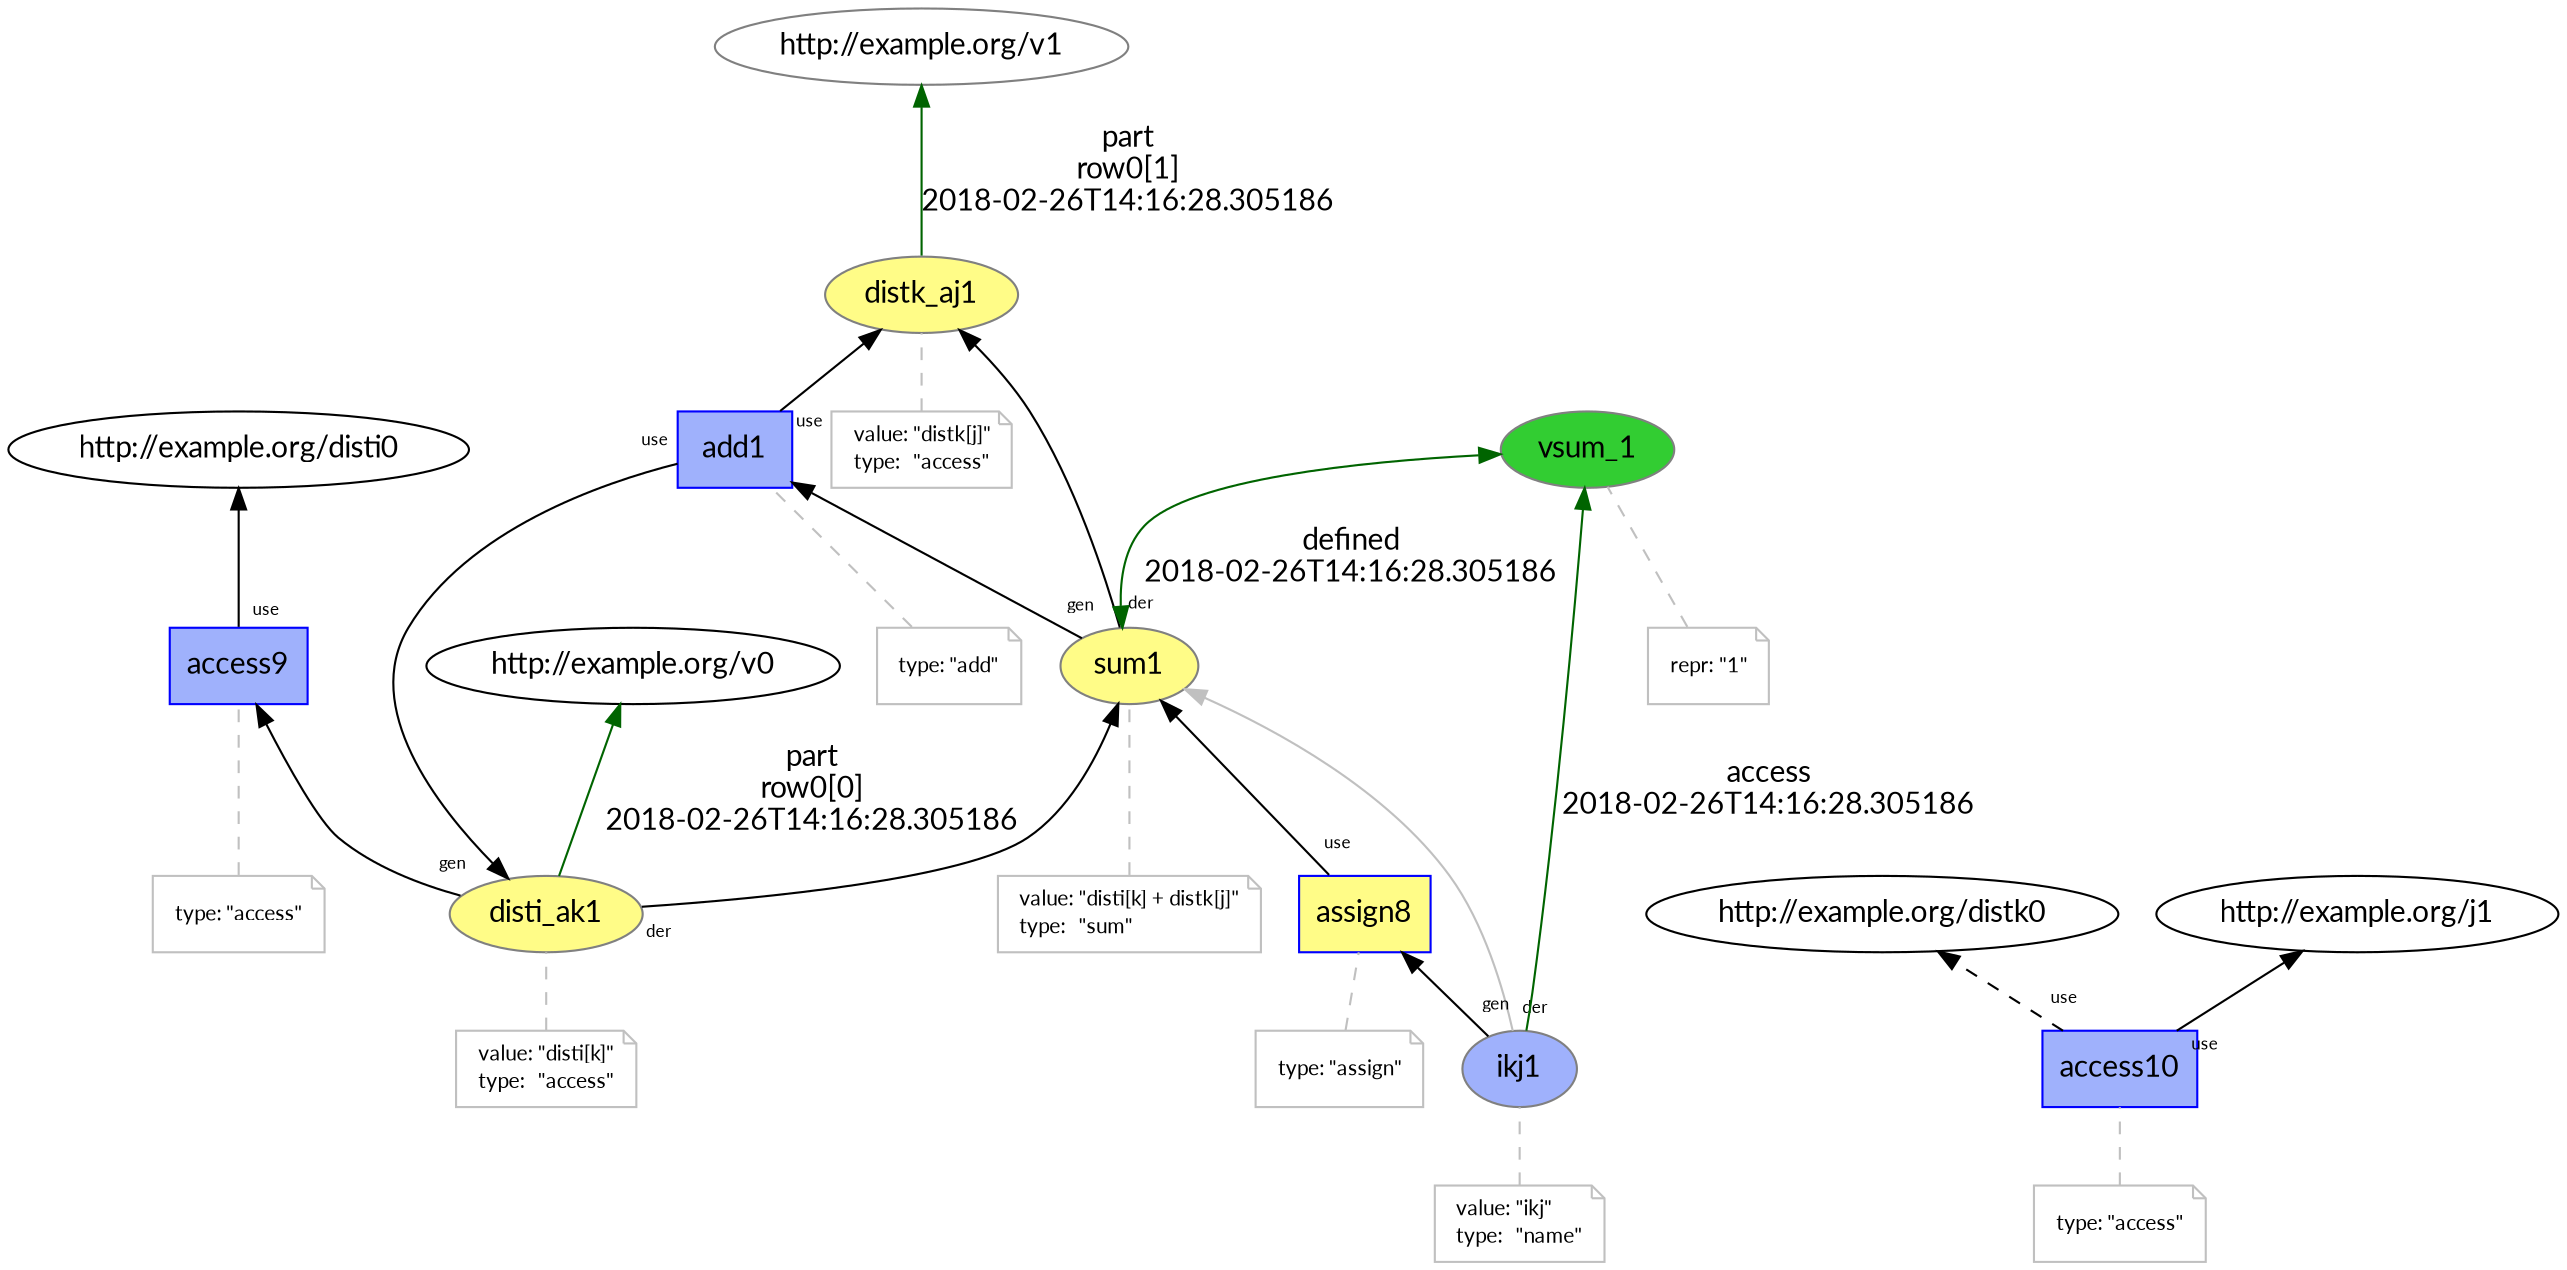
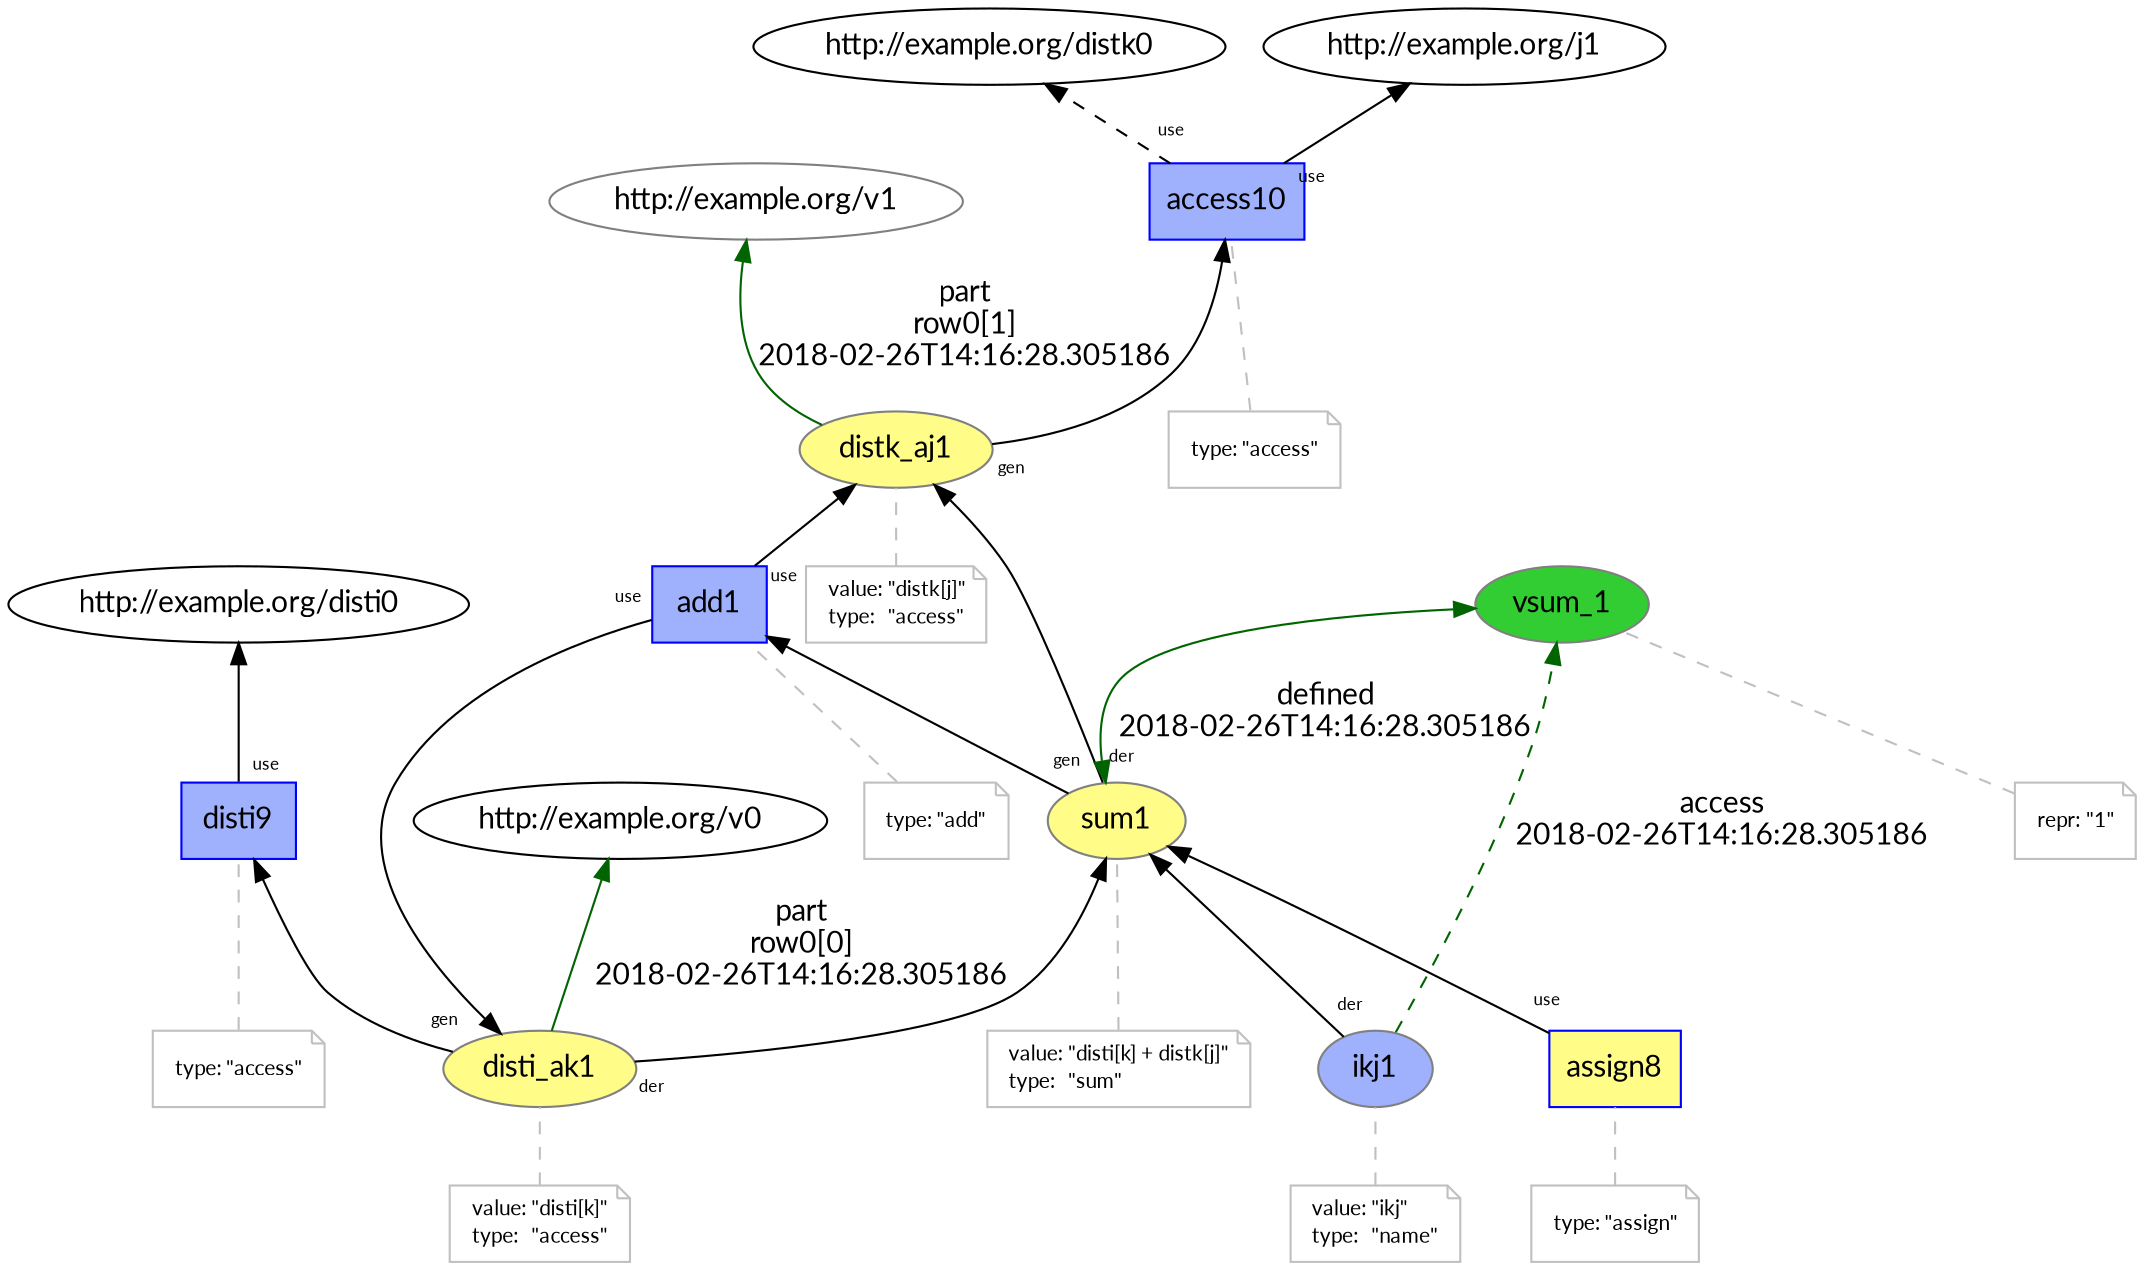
  digraph {
    fontname=Lato
    rankdir=BT
    node [color=gray fontname=Lato]
    edge [fontname=Lato labelangle=60.0 labeldistance=1.5 labelfontsize=8 rotation=20]
    n1 [color="#808080" fillcolor="#FFFC87" label=disti_ak1 style=filled]
    "http://example.org/v0" [color=""]
-   n3 [color="#0000FF" fillcolor="#9FB1FC" label=access9 shape=polygon sides=4 style=filled]
+   n3 [color="#0000FF" fillcolor="#9FB1FC" label=disti9 shape=polygon sides=4 style=filled]
    n4 [color="#808080" fillcolor="#FFFC87" label=sum1 style=filled]
    "http://example.org/disti0" [color=""]
    n6 [fontcolor=black fontsize=10 label=<<TABLE cellpadding="0" border="0"> 	<TR> 	    <TD align="left">value:</TD> 	    <TD align="left">&quot;disti[k]&quot;</TD> 	</TR> 	<TR> 	    <TD align="left">type:</TD> 	    <TD align="left">&quot;access&quot;</TD> 	</TR> </TABLE>> shape=note]
    n7 [fontcolor=black fontsize=10 label=<<TABLE cellpadding="0" border="0"> 	<TR> 	    <TD align="left">type:</TD> 	    <TD align="left">&quot;access&quot;</TD> 	</TR> </TABLE>> shape=note]
    n8 [color="#808080" fillcolor="#FFFC87" label=distk_aj1 style=filled]
    "http://example.org/v1" [color="#808080"]
    n10 [color="#0000FF" fillcolor="#9FB1FC" label=access10 shape=polygon sides=4 style=filled]
    "http://example.org/distk0" [color=""]
    "http://example.org/j1" [color=""]
    n13 [fontcolor=black fontsize=10 label=<<TABLE cellpadding="0" border="0"> 	<TR> 	    <TD align="left">value:</TD> 	    <TD align="left">&quot;distk[j]&quot;</TD> 	</TR> 	<TR> 	    <TD align="left">type:</TD> 	    <TD align="left">&quot;access&quot;</TD> 	</TR> </TABLE>> shape=note]
    n14 [fontcolor=black fontsize=10 label=<<TABLE cellpadding="0" border="0"> 	<TR> 	    <TD align="left">type:</TD> 	    <TD align="left">&quot;access&quot;</TD> 	</TR> </TABLE>> shape=note]
    n15 [color="#808080" fillcolor="#32CD32" label=vsum_1 style=filled]
    n16 [color="#0000FF" fillcolor="#9FB1FC" label=add1 shape=polygon sides=4 style=filled]
    n17 [fontcolor=black fontsize=10 label=<<TABLE cellpadding="0" border="0"> 	<TR> 	    <TD align="left">value:</TD> 	    <TD align="left">&quot;disti[k] + distk[j]&quot;</TD> 	</TR> 	<TR> 	    <TD align="left">type:</TD> 	    <TD align="left">&quot;sum&quot;</TD> 	</TR> </TABLE>> shape=note]
    n18 [fontcolor=black fontsize=10 label=<<TABLE cellpadding="0" border="0"> 	<TR> 	    <TD align="left">repr:</TD> 	    <TD align="left">&quot;1&quot;</TD> 	</TR> </TABLE>> shape=note]
    n19 [fontcolor=black fontsize=10 label=<<TABLE cellpadding="0" border="0"> 	<TR> 	    <TD align="left">type:</TD> 	    <TD align="left">&quot;add&quot;</TD> 	</TR> </TABLE>> shape=note]
    n20 [color="#808080" fillcolor="#9FB1FC" label=ikj1 style=filled]
    n21 [color="#0000FF" fillcolor="#FFFC87" label=assign8 shape=polygon sides=4 style=filled]
    n22 [fontcolor=black fontsize=10 label=<<TABLE cellpadding="0" border="0"> 	<TR> 	    <TD align="left">value:</TD> 	    <TD align="left">&quot;ikj&quot;</TD> 	</TR> 	<TR> 	    <TD align="left">type:</TD> 	    <TD align="left">&quot;name&quot;</TD> 	</TR> </TABLE>> shape=note]
    n23 [fontcolor=black fontsize=10 label=<<TABLE cellpadding="0" border="0"> 	<TR> 	    <TD align="left">type:</TD> 	    <TD align="left">&quot;assign&quot;</TD> 	</TR> </TABLE>> shape=note]
    n1 -> "http://example.org/v0" [color=darkgreen label="part\nrow0[0]\n2018-02-26T14:16:28.305186"]
    n1 -> n3 [taillabel=gen]
    n1 -> n4 [taillabel=der]
    n3 -> "http://example.org/disti0" [taillabel=use]
    n4 -> n8 [taillabel=der]
    n4 -> n15 [color=darkgreen dir=both label="defined\n2018-02-26T14:16:28.305186"]
    n4 -> n16 [taillabel=gen]
    n6 -> n1 [arrowhead=none color=gray style=dashed labelangle="" labeldistance="" labelfontsize="" rotation=""]
    n7 -> n3 [arrowhead=none color=gray style=dashed labelangle="" labeldistance="" labelfontsize="" rotation=""]
    n8 -> "http://example.org/v1" [color=darkgreen label="part\nrow0[1]\n2018-02-26T14:16:28.305186"]
+   n8 -> n10 [taillabel=gen]
    n10 -> "http://example.org/distk0" [style=dashed taillabel=use]
    n10 -> "http://example.org/j1" [taillabel=use]
    n13 -> n8 [arrowhead=none color=gray style=dashed labelangle="" labeldistance="" labelfontsize="" rotation=""]
    n14 -> n10 [arrowhead=none color=gray style=dashed labelangle="" labeldistance="" labelfontsize="" rotation=""]
    n16 -> n1 [taillabel=use]
    n16 -> n8 [taillabel=use]
    n17 -> n4 [arrowhead=none color=gray style=dashed labelangle="" labeldistance="" labelfontsize="" rotation=""]
    n18 -> n15 [arrowhead=none color=gray style=dashed labelangle="" labeldistance="" labelfontsize="" rotation=""]
    n19 -> n16 [arrowhead=none color=gray style=dashed labelangle="" labeldistance="" labelfontsize="" rotation=""]
-   n20 -> n4 [taillabel=der color=gray]
-   n20 -> n15 [color=darkgreen label="access\n2018-02-26T14:16:28.305186"]
-   n20 -> n21 [taillabel=gen]
+   n20 -> n4 [taillabel=der]
+   n20 -> n15 [color=darkgreen label="access\n2018-02-26T14:16:28.305186" style=dashed]
    n21 -> n4 [taillabel=use]
    n22 -> n20 [arrowhead=none color=gray style=dashed labelangle="" labeldistance="" labelfontsize="" rotation=""]
    n23 -> n21 [arrowhead=none color=gray style=dashed labelangle="" labeldistance="" labelfontsize="" rotation=""]
  }
